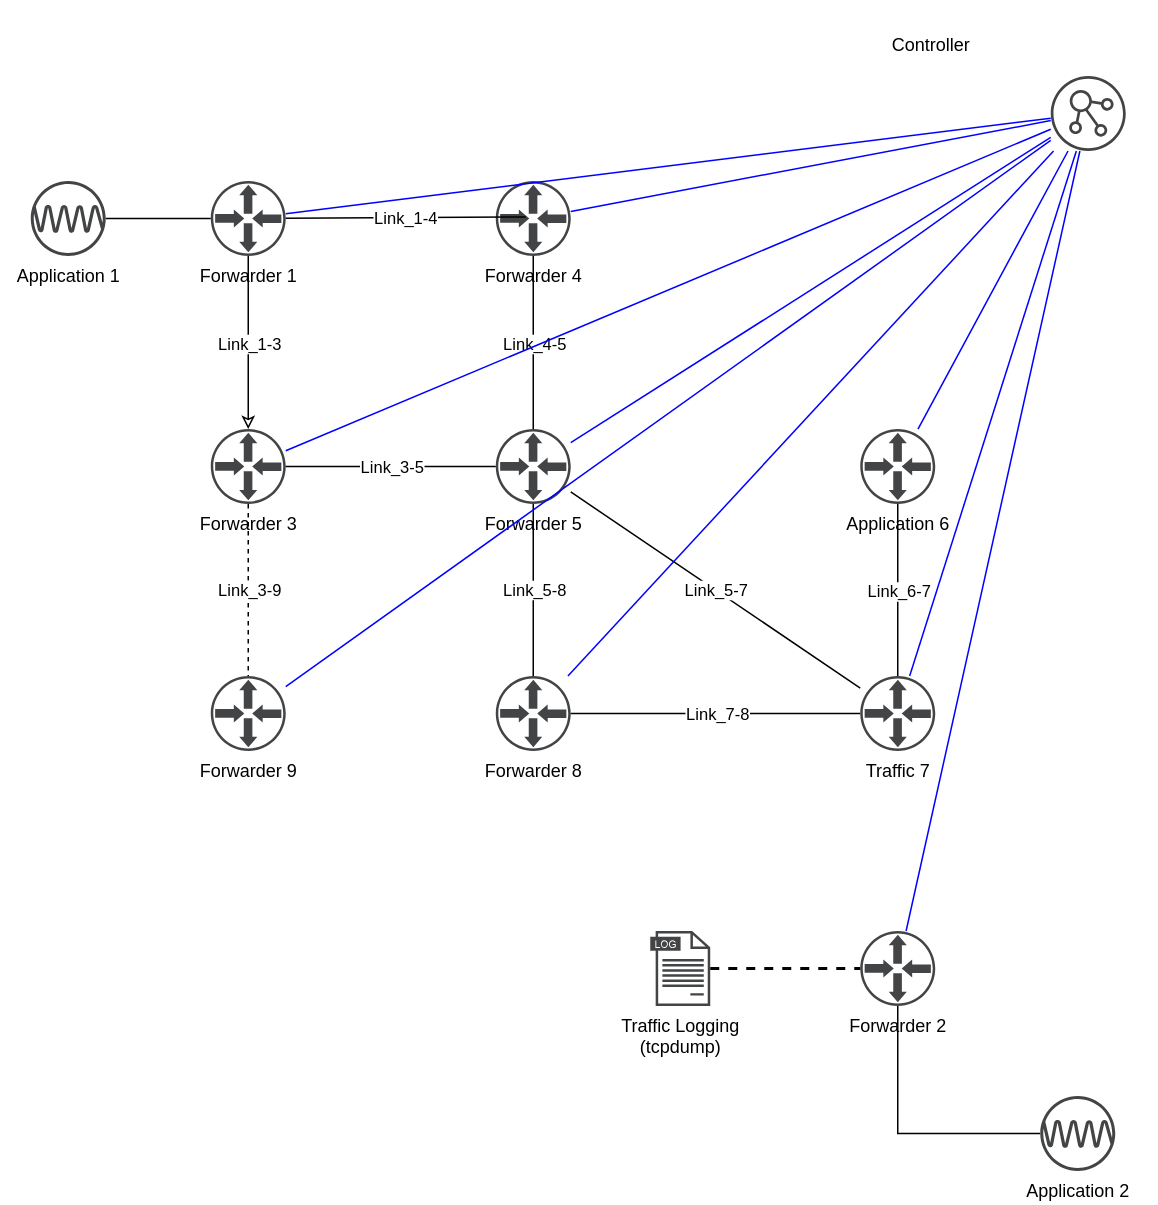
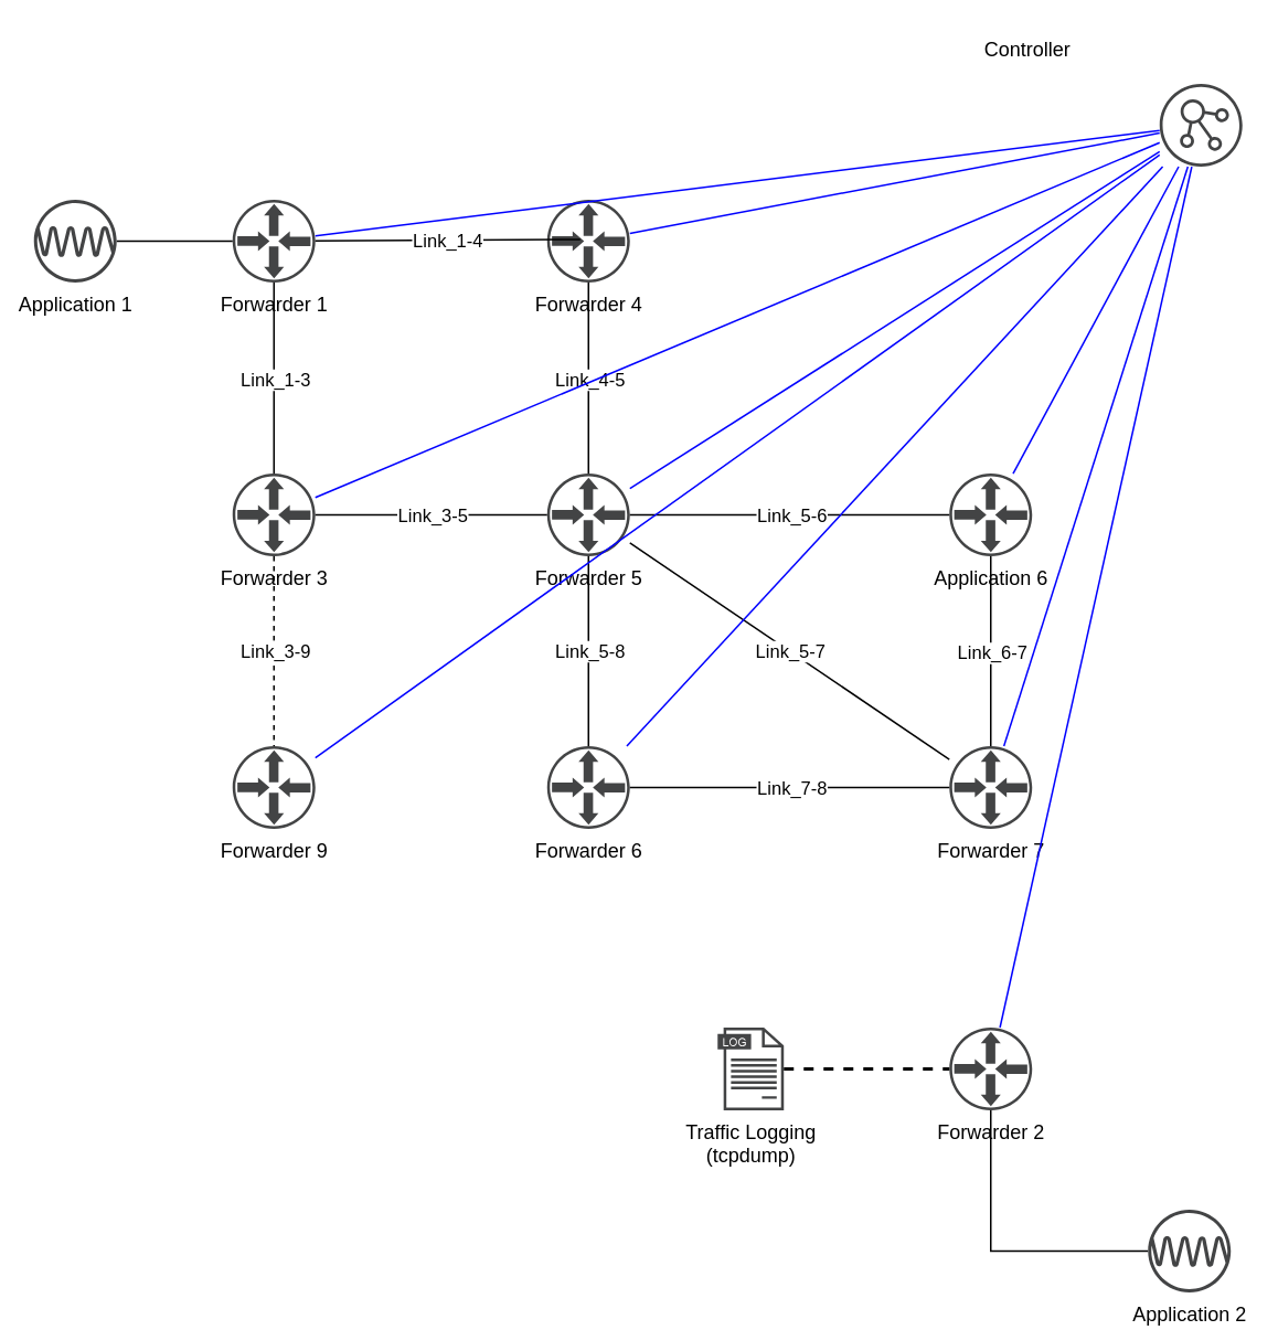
  <mxCell id="0" />
  <mxCell id="1" parent="0" />
  <mxCell id="2" value="Forwarder 1" style="pointerEvents=1;shadow=0;dashed=0;html=1;strokeColor=none;fillColor=#434445;aspect=fixed;labelPosition=center;verticalLabelPosition=bottom;verticalAlign=top;align=center;outlineConnect=0;shape=mxgraph.vvd.physical_upstream_router;" parent="1" vertex="1"><mxGeometry x="140" y="120" width="50" height="50" as="geometry" /></mxCell>
  <mxCell id="3" value="" style="rounded=0;orthogonalLoop=1;jettySize=auto;html=1;endArrow=none;endFill=0;" parent="1" source="4" target="2" edge="1"><mxGeometry relative="1" as="geometry" /></mxCell>
  <mxCell id="4" value="Application 1" style="pointerEvents=1;shadow=0;dashed=0;html=1;strokeColor=none;fillColor=#434445;aspect=fixed;labelPosition=center;verticalLabelPosition=bottom;verticalAlign=top;align=center;outlineConnect=0;shape=mxgraph.vvd.platform_services_controller;" parent="1" vertex="1"><mxGeometry x="20" y="120" width="50" height="50" as="geometry" /></mxCell>
  <mxCell id="5" value="" style="pointerEvents=1;shadow=0;dashed=0;html=1;strokeColor=none;fillColor=#434445;aspect=fixed;labelPosition=center;verticalLabelPosition=bottom;verticalAlign=top;align=center;outlineConnect=0;shape=mxgraph.vvd.nsx_controller;" parent="1" vertex="1"><mxGeometry x="700" y="50" width="50" height="50" as="geometry" /></mxCell>
  <mxCell id="6" value="Forwarder 2" style="pointerEvents=1;shadow=0;dashed=0;html=1;strokeColor=none;fillColor=#434445;aspect=fixed;labelPosition=center;verticalLabelPosition=bottom;verticalAlign=top;align=center;outlineConnect=0;shape=mxgraph.vvd.physical_upstream_router;" parent="1" vertex="1"><mxGeometry x="573" y="620" width="50" height="50" as="geometry" /></mxCell>
  <mxCell id="7" value="" style="edgeStyle=orthogonalEdgeStyle;rounded=0;orthogonalLoop=1;jettySize=auto;html=1;endArrow=none;endFill=0;" parent="1" source="8" target="6" edge="1"><mxGeometry relative="1" as="geometry" /></mxCell>
  <mxCell id="8" value="Application 2" style="pointerEvents=1;shadow=0;dashed=0;html=1;strokeColor=none;fillColor=#434445;aspect=fixed;labelPosition=center;verticalLabelPosition=bottom;verticalAlign=top;align=center;outlineConnect=0;shape=mxgraph.vvd.platform_services_controller;" parent="1" vertex="1"><mxGeometry x="693" y="730" width="50" height="50" as="geometry" /></mxCell>
  <mxCell id="9" value="Forwarder 4" style="pointerEvents=1;shadow=0;dashed=0;html=1;strokeColor=none;fillColor=#434445;aspect=fixed;labelPosition=center;verticalLabelPosition=bottom;verticalAlign=top;align=center;outlineConnect=0;shape=mxgraph.vvd.physical_upstream_router;" parent="1" vertex="1"><mxGeometry x="330" y="120" width="50" height="50" as="geometry" /></mxCell>
  <mxCell id="10" value="Controller" style="text;html=1;align=center;verticalAlign=middle;resizable=0;points=[];autosize=1;strokeColor=none;" parent="1" vertex="1"><mxGeometry x="585" y="20" width="70" height="20" as="geometry" /></mxCell>
  <mxCell id="11" value="Traffic Logging&lt;br&gt;(tcpdump)" style="pointerEvents=1;shadow=0;dashed=0;html=1;strokeColor=none;fillColor=#434445;aspect=fixed;labelPosition=center;verticalLabelPosition=bottom;verticalAlign=top;align=center;outlineConnect=0;shape=mxgraph.vvd.log_files;" parent="1" vertex="1"><mxGeometry x="433" y="620" width="40" height="50" as="geometry" /></mxCell>
  <mxCell id="12" value="Application 6" style="pointerEvents=1;shadow=0;dashed=0;html=1;strokeColor=none;fillColor=#434445;aspect=fixed;labelPosition=center;verticalLabelPosition=bottom;verticalAlign=top;align=center;outlineConnect=0;shape=mxgraph.vvd.physical_upstream_router;" parent="1" vertex="1"><mxGeometry x="573" y="285.35" width="50" height="50" as="geometry" /></mxCell>
  <mxCell id="13" value="Forwarder 3" style="pointerEvents=1;shadow=0;dashed=0;html=1;strokeColor=none;fillColor=#434445;aspect=fixed;labelPosition=center;verticalLabelPosition=bottom;verticalAlign=top;align=center;outlineConnect=0;shape=mxgraph.vvd.physical_upstream_router;" parent="1" vertex="1"><mxGeometry x="140" y="285.35" width="50" height="50" as="geometry" /></mxCell>
  <mxCell id="14" value="Forwarder 5" style="pointerEvents=1;shadow=0;dashed=0;html=1;strokeColor=none;fillColor=#434445;aspect=fixed;labelPosition=center;verticalLabelPosition=bottom;verticalAlign=top;align=center;outlineConnect=0;shape=mxgraph.vvd.physical_upstream_router;" parent="1" vertex="1"><mxGeometry x="330" y="285.35" width="50" height="50" as="geometry" /></mxCell>
- <mxCell id="15" value="Traffic 7" style="pointerEvents=1;shadow=0;dashed=0;html=1;strokeColor=none;fillColor=#434445;aspect=fixed;labelPosition=center;verticalLabelPosition=bottom;verticalAlign=top;align=center;outlineConnect=0;shape=mxgraph.vvd.physical_upstream_router;" parent="1" vertex="1"><mxGeometry x="573" y="450" width="50" height="50" as="geometry" /></mxCell>
- <mxCell id="16" value="Forwarder 8" style="pointerEvents=1;shadow=0;dashed=0;html=1;strokeColor=none;fillColor=#434445;aspect=fixed;labelPosition=center;verticalLabelPosition=bottom;verticalAlign=top;align=center;outlineConnect=0;shape=mxgraph.vvd.physical_upstream_router;" parent="1" vertex="1"><mxGeometry x="330" y="450" width="50" height="50" as="geometry" /></mxCell>
+ <mxCell id="15" value="Forwarder 7" style="pointerEvents=1;shadow=0;dashed=0;html=1;strokeColor=none;fillColor=#434445;aspect=fixed;labelPosition=center;verticalLabelPosition=bottom;verticalAlign=top;align=center;outlineConnect=0;shape=mxgraph.vvd.physical_upstream_router;" parent="1" vertex="1"><mxGeometry x="573" y="450" width="50" height="50" as="geometry" /></mxCell>
+ <mxCell id="16" value="Forwarder 6" style="pointerEvents=1;shadow=0;dashed=0;html=1;strokeColor=none;fillColor=#434445;aspect=fixed;labelPosition=center;verticalLabelPosition=bottom;verticalAlign=top;align=center;outlineConnect=0;shape=mxgraph.vvd.physical_upstream_router;" parent="1" vertex="1"><mxGeometry x="330" y="450" width="50" height="50" as="geometry" /></mxCell>
  <mxCell id="17" value="Forwarder 9" style="pointerEvents=1;shadow=0;dashed=0;html=1;strokeColor=none;fillColor=#434445;aspect=fixed;labelPosition=center;verticalLabelPosition=bottom;verticalAlign=top;align=center;outlineConnect=0;shape=mxgraph.vvd.physical_upstream_router;" parent="1" vertex="1"><mxGeometry x="140" y="450" width="50" height="50" as="geometry" /></mxCell>
  <mxCell id="18" value="" style="endArrow=none;html=1;endFill=0;" parent="1" source="13" target="14" edge="1"><mxGeometry relative="1" as="geometry"><mxPoint x="270" y="405.35" as="sourcePoint" /><mxPoint x="350" y="341.913" as="targetPoint" /></mxGeometry></mxCell>
  <mxCell id="19" value="Link_3-5" style="edgeLabel;resizable=0;html=1;align=center;verticalAlign=middle;" parent="18" connectable="0" vertex="1"><mxGeometry relative="1" as="geometry" /></mxCell>
+ <mxCell id="20" value="" style="endArrow=none;html=1;endFill=0;" parent="1" source="14" target="12" edge="1"><mxGeometry relative="1" as="geometry"><mxPoint x="50" y="280" as="sourcePoint" /><mxPoint x="160" y="280" as="targetPoint" /></mxGeometry></mxCell>
+ <mxCell id="21" value="Link_5-6" style="edgeLabel;resizable=0;html=1;align=center;verticalAlign=middle;" parent="20" connectable="0" vertex="1"><mxGeometry relative="1" as="geometry" /></mxCell>
  <mxCell id="22" value="" style="endArrow=none;html=1;endFill=0;" parent="1" source="14" target="15" edge="1"><mxGeometry relative="1" as="geometry"><mxPoint x="60" y="290" as="sourcePoint" /><mxPoint x="170" y="290" as="targetPoint" /></mxGeometry></mxCell>
  <mxCell id="23" value="Link_5-7" style="edgeLabel;resizable=0;html=1;align=center;verticalAlign=middle;" parent="22" connectable="0" vertex="1"><mxGeometry relative="1" as="geometry" /></mxCell>
  <mxCell id="24" value="" style="endArrow=none;html=1;endFill=0;" parent="1" source="15" target="12" edge="1"><mxGeometry relative="1" as="geometry"><mxPoint x="50" y="280" as="sourcePoint" /><mxPoint x="160" y="280" as="targetPoint" /></mxGeometry></mxCell>
  <mxCell id="25" value="Link_6-7" style="edgeLabel;resizable=0;html=1;align=center;verticalAlign=middle;" parent="24" connectable="0" vertex="1"><mxGeometry relative="1" as="geometry" /></mxCell>
  <mxCell id="26" value="" style="endArrow=none;html=1;endFill=0;" parent="1" source="2" edge="1"><mxGeometry relative="1" as="geometry"><mxPoint x="486" y="130" as="sourcePoint" /><mxPoint x="350" y="144" as="targetPoint" /></mxGeometry></mxCell>
  <mxCell id="27" value="Link_1-4" style="edgeLabel;resizable=0;html=1;align=center;verticalAlign=middle;" parent="26" connectable="0" vertex="1"><mxGeometry relative="1" as="geometry" /></mxCell>
  <mxCell id="28" value="" style="endArrow=none;html=1;endFill=0;" parent="1" source="9" target="14" edge="1"><mxGeometry relative="1" as="geometry"><mxPoint x="60" y="290" as="sourcePoint" /><mxPoint x="170" y="290" as="targetPoint" /></mxGeometry></mxCell>
  <mxCell id="29" value="Link_4-5" style="edgeLabel;resizable=0;html=1;align=center;verticalAlign=middle;" parent="28" connectable="0" vertex="1"><mxGeometry relative="1" as="geometry" /></mxCell>
- <mxCell id="30" value="" style="endArrow=classic;html=1;endFill=0;" parent="1" source="2" target="13" edge="1"><mxGeometry relative="1" as="geometry"><mxPoint x="30" y="300" as="sourcePoint" /><mxPoint x="140" y="300" as="targetPoint" /></mxGeometry></mxCell>
+ <mxCell id="30" value="" style="endArrow=none;html=1;endFill=0;" parent="1" source="2" target="13" edge="1"><mxGeometry relative="1" as="geometry"><mxPoint x="30" y="300" as="sourcePoint" /><mxPoint x="140" y="300" as="targetPoint" /></mxGeometry></mxCell>
  <mxCell id="31" value="Link_1-3" style="edgeLabel;resizable=0;html=1;align=center;verticalAlign=middle;" parent="30" connectable="0" vertex="1"><mxGeometry relative="1" as="geometry" /></mxCell>
  <mxCell id="32" value="" style="endArrow=none;html=1;endFill=0;dashed=1;" parent="1" source="13" target="17" edge="1"><mxGeometry relative="1" as="geometry"><mxPoint x="40" y="410" as="sourcePoint" /><mxPoint x="150" y="390" as="targetPoint" /></mxGeometry></mxCell>
  <mxCell id="33" value="Link_3-9" style="edgeLabel;resizable=0;html=1;align=center;verticalAlign=middle;" parent="32" connectable="0" vertex="1"><mxGeometry relative="1" as="geometry" /></mxCell>
  <mxCell id="34" value="" style="endArrow=none;html=1;endFill=0;" parent="1" source="14" target="16" edge="1"><mxGeometry relative="1" as="geometry"><mxPoint x="90" y="320" as="sourcePoint" /><mxPoint x="200" y="320" as="targetPoint" /></mxGeometry></mxCell>
  <mxCell id="35" value="Link_5-8" style="edgeLabel;resizable=0;html=1;align=center;verticalAlign=middle;" parent="34" connectable="0" vertex="1"><mxGeometry relative="1" as="geometry" /></mxCell>
  <mxCell id="36" value="" style="endArrow=none;dashed=1;html=1;strokeWidth=2;fillColor=#dae8fc;" parent="1" source="11" target="6" edge="1"><mxGeometry width="50" height="50" relative="1" as="geometry"><mxPoint x="343" y="610" as="sourcePoint" /><mxPoint x="393" y="560" as="targetPoint" /></mxGeometry></mxCell>
  <mxCell id="37" value="" style="endArrow=none;html=1;endFill=0;" parent="1" source="16" target="15" edge="1"><mxGeometry relative="1" as="geometry"><mxPoint x="500" y="604.5" as="sourcePoint" /><mxPoint x="610" y="604.5" as="targetPoint" /></mxGeometry></mxCell>
  <mxCell id="38" value="Link_7-8" style="edgeLabel;resizable=0;html=1;align=center;verticalAlign=middle;" parent="37" connectable="0" vertex="1"><mxGeometry relative="1" as="geometry" /></mxCell>
  <mxCell id="39" value="" style="endArrow=none;html=1;strokeColor=#0000FF;" parent="1" source="2" target="5" edge="1"><mxGeometry width="50" height="50" relative="1" as="geometry"><mxPoint x="180" y="50" as="sourcePoint" /><mxPoint x="230" y="0" as="targetPoint" /></mxGeometry></mxCell>
  <mxCell id="40" value="" style="endArrow=none;html=1;strokeColor=#0000FF;" parent="1" source="6" target="5" edge="1"><mxGeometry width="50" height="50" relative="1" as="geometry"><mxPoint x="150" y="-30" as="sourcePoint" /><mxPoint x="300" y="-30" as="targetPoint" /></mxGeometry></mxCell>
  <mxCell id="41" value="" style="endArrow=none;html=1;strokeColor=#0000FF;" parent="1" source="13" target="5" edge="1"><mxGeometry width="50" height="50" relative="1" as="geometry"><mxPoint x="250" y="49.5" as="sourcePoint" /><mxPoint x="400" y="49.5" as="targetPoint" /></mxGeometry></mxCell>
  <mxCell id="42" value="" style="endArrow=none;html=1;strokeColor=#0000FF;" parent="1" source="9" target="5" edge="1"><mxGeometry width="50" height="50" relative="1" as="geometry"><mxPoint x="170" y="-10" as="sourcePoint" /><mxPoint x="320" y="-10" as="targetPoint" /></mxGeometry></mxCell>
  <mxCell id="43" value="" style="endArrow=none;html=1;strokeColor=#0000FF;" parent="1" source="17" target="5" edge="1"><mxGeometry width="50" height="50" relative="1" as="geometry"><mxPoint x="180" y="0" as="sourcePoint" /><mxPoint x="330" y="0" as="targetPoint" /></mxGeometry></mxCell>
  <mxCell id="44" value="" style="endArrow=none;html=1;strokeColor=#0000FF;" parent="1" source="14" target="5" edge="1"><mxGeometry width="50" height="50" relative="1" as="geometry"><mxPoint x="190" y="10" as="sourcePoint" /><mxPoint x="340" y="10" as="targetPoint" /></mxGeometry></mxCell>
  <mxCell id="45" value="" style="endArrow=none;html=1;strokeColor=#0000FF;" parent="1" source="12" target="5" edge="1"><mxGeometry width="50" height="50" relative="1" as="geometry"><mxPoint x="200" y="20" as="sourcePoint" /><mxPoint x="350" y="20" as="targetPoint" /></mxGeometry></mxCell>
  <mxCell id="46" value="" style="endArrow=none;html=1;strokeColor=#0000FF;" parent="1" source="16" target="5" edge="1"><mxGeometry width="50" height="50" relative="1" as="geometry"><mxPoint x="210" y="30" as="sourcePoint" /><mxPoint x="360" y="30" as="targetPoint" /></mxGeometry></mxCell>
  <mxCell id="47" value="" style="endArrow=none;html=1;strokeColor=#0000FF;" parent="1" source="15" target="5" edge="1"><mxGeometry width="50" height="50" relative="1" as="geometry"><mxPoint x="220" y="40" as="sourcePoint" /><mxPoint x="370" y="40" as="targetPoint" /></mxGeometry></mxCell>
